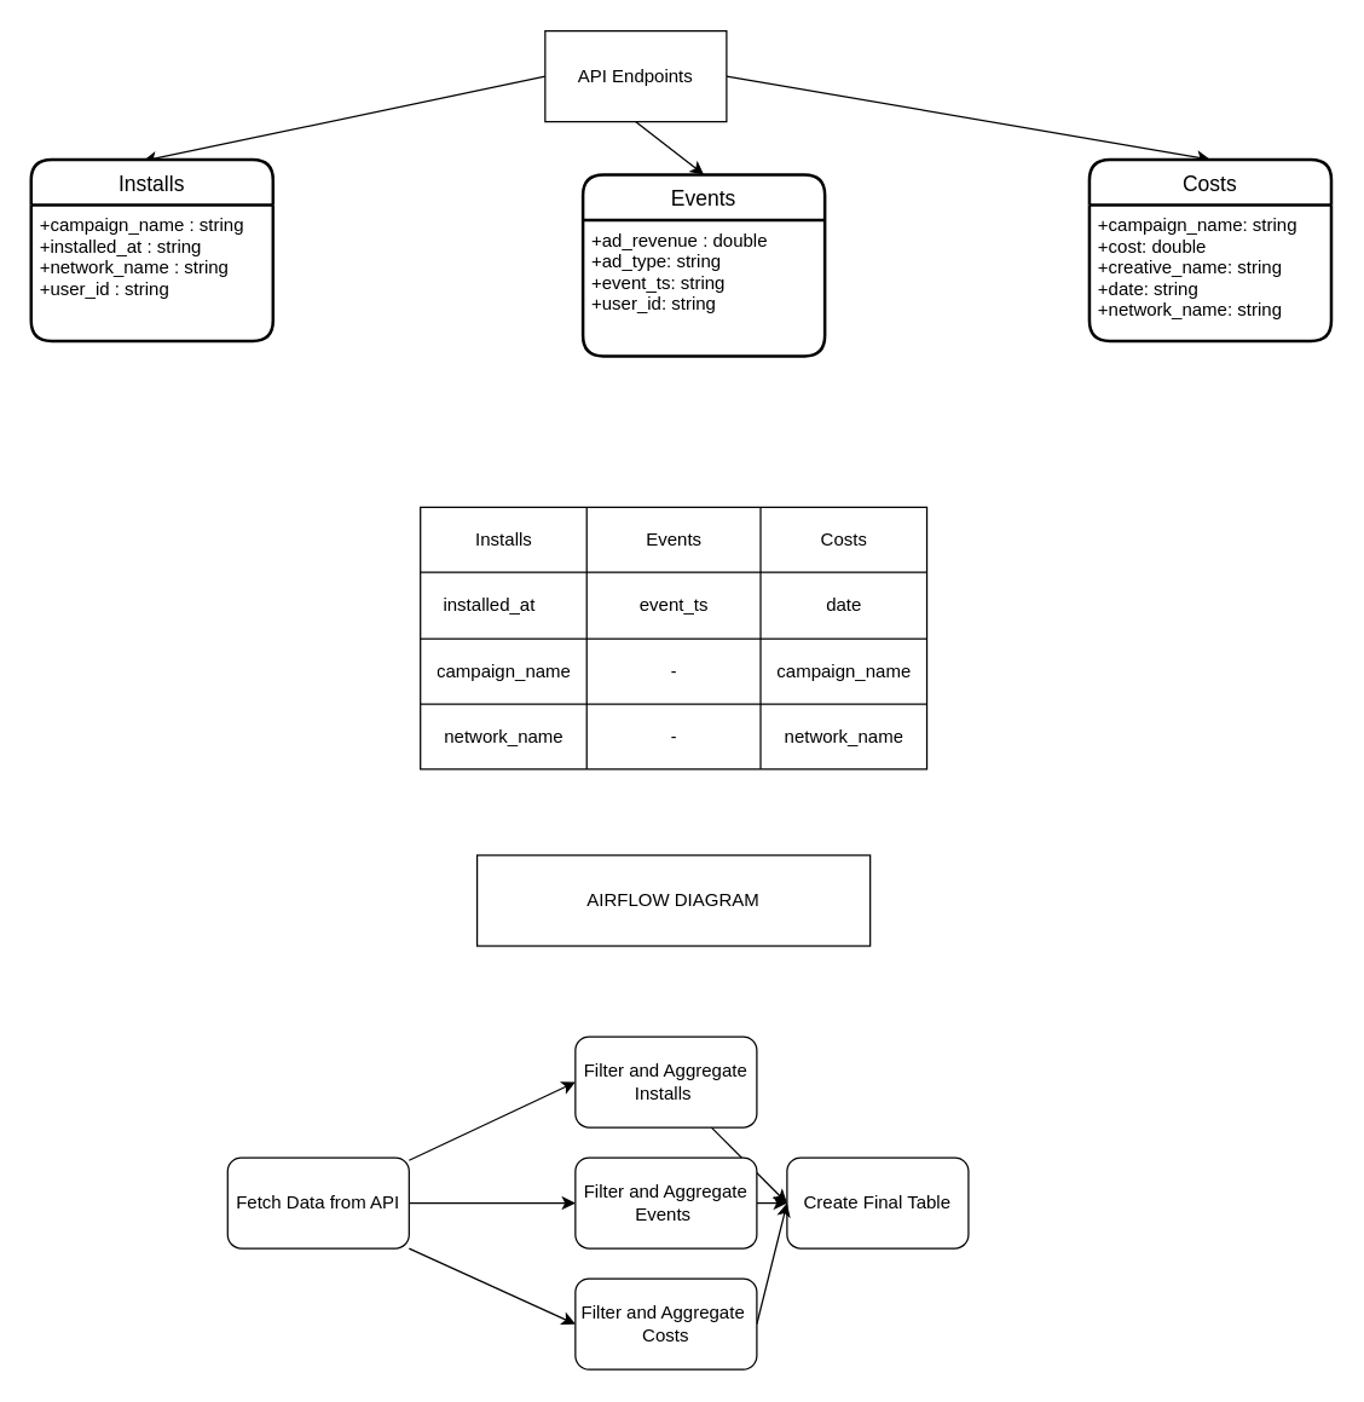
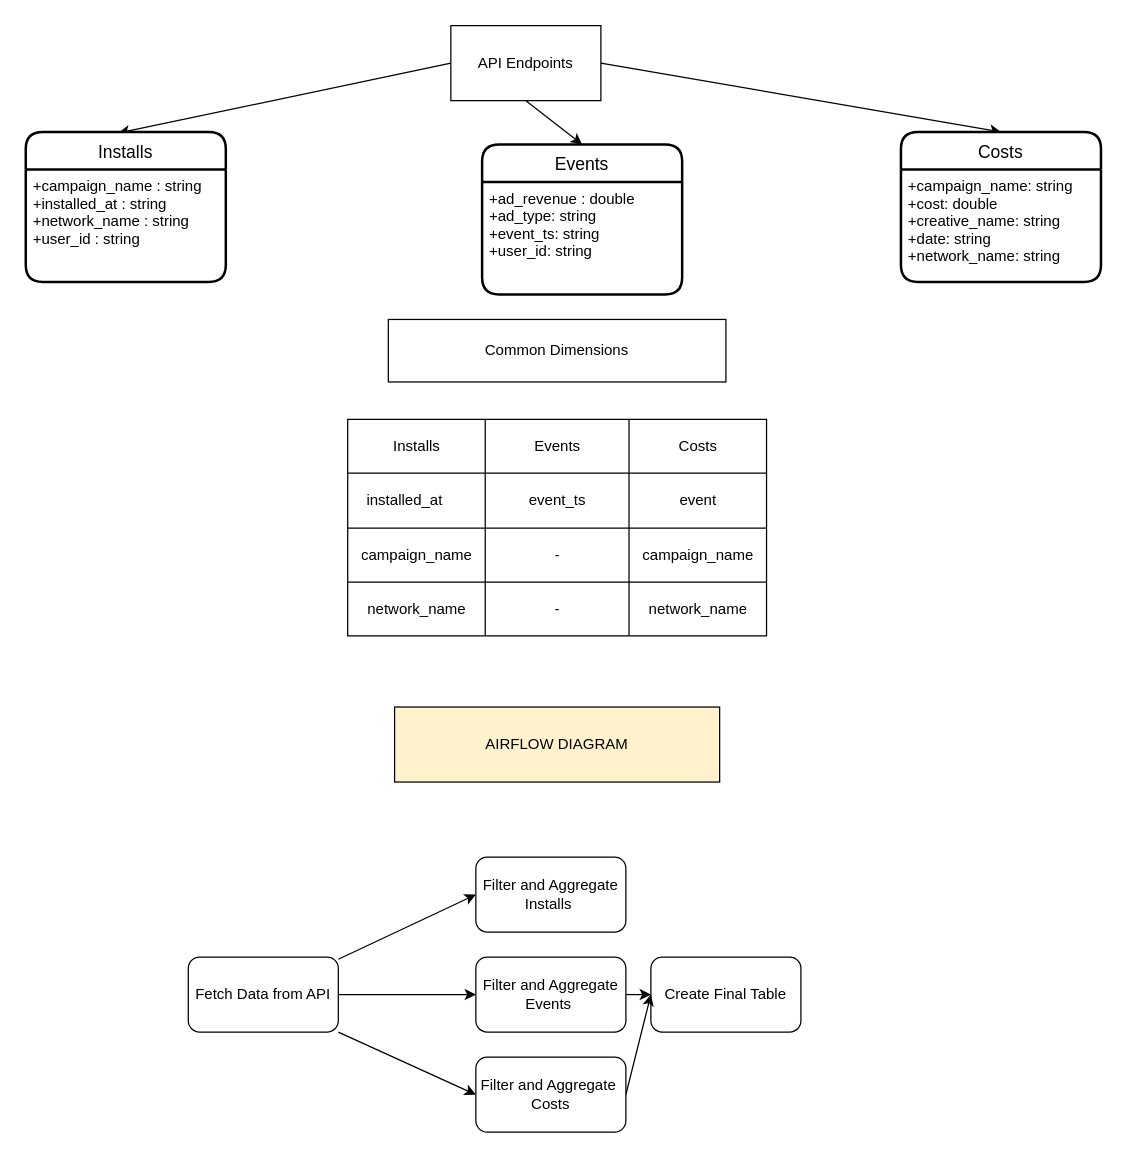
  <mxCell id="0" />
  <mxCell id="1" parent="0" />
  <mxCell id="2" style="edgeStyle=none;html=1;exitX=0.5;exitY=1;exitDx=0;exitDy=0;entryX=0.5;entryY=0;entryDx=0;entryDy=0;" parent="1" source="5" target="8" edge="1"><mxGeometry relative="1" as="geometry"><mxPoint x="465" y="105" as="targetPoint" /></mxGeometry></mxCell>
  <mxCell id="3" style="edgeStyle=none;html=1;exitX=0;exitY=0.5;exitDx=0;exitDy=0;entryX=0.463;entryY=0.008;entryDx=0;entryDy=0;entryPerimeter=0;" parent="1" source="5" target="6" edge="1"><mxGeometry relative="1" as="geometry"><mxPoint x="270" y="105" as="targetPoint" /></mxGeometry></mxCell>
  <mxCell id="4" style="edgeStyle=none;html=1;exitX=1;exitY=0.5;exitDx=0;exitDy=0;entryX=0.5;entryY=0;entryDx=0;entryDy=0;" parent="1" source="5" target="10" edge="1"><mxGeometry relative="1" as="geometry"><mxPoint x="660" y="105" as="targetPoint" /></mxGeometry></mxCell>
  <mxCell id="5" value="API Endpoints" style="rounded=0;whiteSpace=wrap;html=1;" parent="1" vertex="1"><mxGeometry x="360" y="20" width="120" height="60" as="geometry" /></mxCell>
  <mxCell id="6" value="Installs" style="swimlane;childLayout=stackLayout;horizontal=1;startSize=30;horizontalStack=0;rounded=1;fontSize=14;fontStyle=0;strokeWidth=2;resizeParent=0;resizeLast=1;shadow=0;dashed=0;align=center;" parent="1" vertex="1"><mxGeometry x="20" y="105" width="160" height="120" as="geometry" /></mxCell>
  <mxCell id="7" value="+campaign_name : string&#10;+installed_at : string&#10;+network_name : string&#10;+user_id : string" style="align=left;strokeColor=none;fillColor=none;spacingLeft=4;fontSize=12;verticalAlign=top;resizable=0;rotatable=0;part=1;" parent="6" vertex="1"><mxGeometry y="30" width="160" height="90" as="geometry" /></mxCell>
  <mxCell id="8" value="Events" style="swimlane;childLayout=stackLayout;horizontal=1;startSize=30;horizontalStack=0;rounded=1;fontSize=14;fontStyle=0;strokeWidth=2;resizeParent=0;resizeLast=1;shadow=0;dashed=0;align=center;" parent="1" vertex="1"><mxGeometry x="385" y="115" width="160" height="120" as="geometry" /></mxCell>
  <mxCell id="9" value="+ad_revenue : double&#10;+ad_type: string&#10;+event_ts: string&#10;+user_id: string" style="align=left;strokeColor=none;fillColor=none;spacingLeft=4;fontSize=12;verticalAlign=top;resizable=0;rotatable=0;part=1;" parent="8" vertex="1"><mxGeometry y="30" width="160" height="90" as="geometry" /></mxCell>
  <mxCell id="10" value="Costs" style="swimlane;childLayout=stackLayout;horizontal=1;startSize=30;horizontalStack=0;rounded=1;fontSize=14;fontStyle=0;strokeWidth=2;resizeParent=0;resizeLast=1;shadow=0;dashed=0;align=center;" parent="1" vertex="1"><mxGeometry x="720" y="105" width="160" height="120" as="geometry" /></mxCell>
  <mxCell id="11" value="+campaign_name: string&#10;+cost: double&#10;+creative_name: string&#10;+date: string&#10;+network_name: string" style="align=left;strokeColor=none;fillColor=none;spacingLeft=4;fontSize=12;verticalAlign=top;resizable=0;rotatable=0;part=1;" parent="10" vertex="1"><mxGeometry y="30" width="160" height="90" as="geometry" /></mxCell>
- <mxCell id="12" value="AIRFLOW DIAGRAM" style="rounded=0;whiteSpace=wrap;html=1;" vertex="1" parent="1"><mxGeometry x="315" y="565" width="260" height="60" as="geometry" /></mxCell>
+ <mxCell id="12" value="AIRFLOW DIAGRAM" style="rounded=0;whiteSpace=wrap;html=1;fillColor=#fff2cc;" vertex="1" parent="1"><mxGeometry x="315" y="565" width="260" height="60" as="geometry" /></mxCell>
  <mxCell id="13" value="" style="shape=table;html=1;whiteSpace=wrap;startSize=0;container=1;collapsible=0;childLayout=tableLayout;" vertex="1" parent="1"><mxGeometry x="277.5" y="335" width="335" height="173" as="geometry" /></mxCell>
  <mxCell id="14" value="" style="shape=tableRow;horizontal=0;startSize=0;swimlaneHead=0;swimlaneBody=0;top=0;left=0;bottom=0;right=0;collapsible=0;dropTarget=0;fillColor=none;points=[[0,0.5],[1,0.5]];portConstraint=eastwest;" vertex="1" parent="13"><mxGeometry width="335" height="43" as="geometry" /></mxCell>
  <mxCell id="15" value="Installs" style="shape=partialRectangle;html=1;whiteSpace=wrap;connectable=0;fillColor=none;top=0;left=0;bottom=0;right=0;overflow=hidden;" vertex="1" parent="14"><mxGeometry width="110" height="43" as="geometry"><mxRectangle width="110" height="43" as="alternateBounds" /></mxGeometry></mxCell>
  <mxCell id="16" value="Events" style="shape=partialRectangle;html=1;whiteSpace=wrap;connectable=0;fillColor=none;top=0;left=0;bottom=0;right=0;overflow=hidden;" vertex="1" parent="14"><mxGeometry x="110" width="115" height="43" as="geometry"><mxRectangle width="115" height="43" as="alternateBounds" /></mxGeometry></mxCell>
  <mxCell id="17" value="Costs" style="shape=partialRectangle;html=1;whiteSpace=wrap;connectable=0;fillColor=none;top=0;left=0;bottom=0;right=0;overflow=hidden;" vertex="1" parent="14"><mxGeometry x="225" width="110" height="43" as="geometry"><mxRectangle width="110" height="43" as="alternateBounds" /></mxGeometry></mxCell>
  <mxCell id="18" value="" style="shape=tableRow;horizontal=0;startSize=0;swimlaneHead=0;swimlaneBody=0;top=0;left=0;bottom=0;right=0;collapsible=0;dropTarget=0;fillColor=none;points=[[0,0.5],[1,0.5]];portConstraint=eastwest;" vertex="1" parent="13"><mxGeometry y="43" width="335" height="44" as="geometry" /></mxCell>
  <mxCell id="19" value="installed_at&lt;span style=&quot;white-space: pre;&quot;&gt;&#09;&lt;/span&gt;" style="shape=partialRectangle;html=1;whiteSpace=wrap;connectable=0;fillColor=none;top=0;left=0;bottom=0;right=0;overflow=hidden;" vertex="1" parent="18"><mxGeometry width="110" height="44" as="geometry"><mxRectangle width="110" height="44" as="alternateBounds" /></mxGeometry></mxCell>
  <mxCell id="20" value="event_ts" style="shape=partialRectangle;html=1;whiteSpace=wrap;connectable=0;fillColor=none;top=0;left=0;bottom=0;right=0;overflow=hidden;" vertex="1" parent="18"><mxGeometry x="110" width="115" height="44" as="geometry"><mxRectangle width="115" height="44" as="alternateBounds" /></mxGeometry></mxCell>
- <mxCell id="21" value="date" style="shape=partialRectangle;html=1;whiteSpace=wrap;connectable=0;fillColor=none;top=0;left=0;bottom=0;right=0;overflow=hidden;" vertex="1" parent="18"><mxGeometry x="225" width="110" height="44" as="geometry"><mxRectangle width="110" height="44" as="alternateBounds" /></mxGeometry></mxCell>
+ <mxCell id="21" value="event" style="shape=partialRectangle;html=1;whiteSpace=wrap;connectable=0;fillColor=none;top=0;left=0;bottom=0;right=0;overflow=hidden;" vertex="1" parent="18"><mxGeometry x="225" width="110" height="44" as="geometry"><mxRectangle width="110" height="44" as="alternateBounds" /></mxGeometry></mxCell>
  <mxCell id="22" value="" style="shape=tableRow;horizontal=0;startSize=0;swimlaneHead=0;swimlaneBody=0;top=0;left=0;bottom=0;right=0;collapsible=0;dropTarget=0;fillColor=none;points=[[0,0.5],[1,0.5]];portConstraint=eastwest;" vertex="1" parent="13"><mxGeometry y="87" width="335" height="43" as="geometry" /></mxCell>
  <mxCell id="23" value="campaign_name" style="shape=partialRectangle;html=1;whiteSpace=wrap;connectable=0;fillColor=none;top=0;left=0;bottom=0;right=0;overflow=hidden;" vertex="1" parent="22"><mxGeometry width="110" height="43" as="geometry"><mxRectangle width="110" height="43" as="alternateBounds" /></mxGeometry></mxCell>
  <mxCell id="24" value="-" style="shape=partialRectangle;html=1;whiteSpace=wrap;connectable=0;fillColor=none;top=0;left=0;bottom=0;right=0;overflow=hidden;" vertex="1" parent="22"><mxGeometry x="110" width="115" height="43" as="geometry"><mxRectangle width="115" height="43" as="alternateBounds" /></mxGeometry></mxCell>
  <mxCell id="25" value="campaign_name" style="shape=partialRectangle;html=1;whiteSpace=wrap;connectable=0;fillColor=none;top=0;left=0;bottom=0;right=0;overflow=hidden;pointerEvents=1;" vertex="1" parent="22"><mxGeometry x="225" width="110" height="43" as="geometry"><mxRectangle width="110" height="43" as="alternateBounds" /></mxGeometry></mxCell>
  <mxCell id="26" value="" style="shape=tableRow;horizontal=0;startSize=0;swimlaneHead=0;swimlaneBody=0;top=0;left=0;bottom=0;right=0;collapsible=0;dropTarget=0;fillColor=none;points=[[0,0.5],[1,0.5]];portConstraint=eastwest;" vertex="1" parent="13"><mxGeometry y="130" width="335" height="43" as="geometry" /></mxCell>
  <mxCell id="27" value="network_name" style="shape=partialRectangle;html=1;whiteSpace=wrap;connectable=0;fillColor=none;top=0;left=0;bottom=0;right=0;overflow=hidden;" vertex="1" parent="26"><mxGeometry width="110" height="43" as="geometry"><mxRectangle width="110" height="43" as="alternateBounds" /></mxGeometry></mxCell>
  <mxCell id="28" value="-" style="shape=partialRectangle;html=1;whiteSpace=wrap;connectable=0;fillColor=none;top=0;left=0;bottom=0;right=0;overflow=hidden;" vertex="1" parent="26"><mxGeometry x="110" width="115" height="43" as="geometry"><mxRectangle width="115" height="43" as="alternateBounds" /></mxGeometry></mxCell>
  <mxCell id="29" value="network_name" style="shape=partialRectangle;html=1;whiteSpace=wrap;connectable=0;fillColor=none;top=0;left=0;bottom=0;right=0;overflow=hidden;pointerEvents=1;" vertex="1" parent="26"><mxGeometry x="225" width="110" height="43" as="geometry"><mxRectangle width="110" height="43" as="alternateBounds" /></mxGeometry></mxCell>
+ <mxCell id="30" value="Common Dimensions" style="rounded=0;whiteSpace=wrap;html=1;" vertex="1" parent="1"><mxGeometry x="310" y="255" width="270" height="50" as="geometry" /></mxCell>
  <mxCell id="31" value="" style="shape=partialRectangle;html=1;whiteSpace=wrap;connectable=0;fillColor=none;top=0;left=0;bottom=0;right=0;overflow=hidden;" vertex="1" parent="1"><mxGeometry x="654" y="445" width="66" height="43" as="geometry"><mxRectangle width="66" height="43" as="alternateBounds" /></mxGeometry></mxCell>
  <mxCell id="32" style="edgeStyle=none;html=1;" edge="1" parent="1" source="35"><mxGeometry relative="1" as="geometry"><mxPoint x="380" y="715" as="targetPoint" /></mxGeometry></mxCell>
  <mxCell id="33" style="edgeStyle=none;html=1;exitX=1;exitY=0.5;exitDx=0;exitDy=0;entryX=0;entryY=0.5;entryDx=0;entryDy=0;" edge="1" parent="1" source="35" target="40"><mxGeometry relative="1" as="geometry" /></mxCell>
  <mxCell id="34" style="edgeStyle=none;html=1;exitX=1;exitY=1;exitDx=0;exitDy=0;entryX=0;entryY=0.5;entryDx=0;entryDy=0;" edge="1" parent="1" source="35" target="42"><mxGeometry relative="1" as="geometry" /></mxCell>
  <mxCell id="35" value="Fetch Data from API" style="rounded=1;whiteSpace=wrap;html=1;" vertex="1" parent="1"><mxGeometry x="150" y="765" width="120" height="60" as="geometry" /></mxCell>
- <mxCell id="36" style="edgeStyle=none;html=1;entryX=0;entryY=0.5;entryDx=0;entryDy=0;" edge="1" parent="1" source="37" target="38"><mxGeometry relative="1" as="geometry" /></mxCell>
  <mxCell id="37" value="Filter and Aggregate&lt;br&gt;Installs&amp;nbsp;" style="rounded=1;whiteSpace=wrap;html=1;" vertex="1" parent="1"><mxGeometry x="380" y="685" width="120" height="60" as="geometry" /></mxCell>
  <mxCell id="38" value="Create Final Table" style="rounded=1;whiteSpace=wrap;html=1;" vertex="1" parent="1"><mxGeometry x="520" y="765" width="120" height="60" as="geometry" /></mxCell>
  <mxCell id="39" style="edgeStyle=none;html=1;exitX=1;exitY=0.5;exitDx=0;exitDy=0;entryX=0;entryY=0.5;entryDx=0;entryDy=0;" edge="1" parent="1" source="40" target="38"><mxGeometry relative="1" as="geometry" /></mxCell>
  <mxCell id="40" value="Filter and Aggregate&lt;br&gt;Events&amp;nbsp;" style="rounded=1;whiteSpace=wrap;html=1;" vertex="1" parent="1"><mxGeometry x="380" y="765" width="120" height="60" as="geometry" /></mxCell>
  <mxCell id="41" style="edgeStyle=none;html=1;exitX=1;exitY=0.5;exitDx=0;exitDy=0;entryX=0;entryY=0.5;entryDx=0;entryDy=0;" edge="1" parent="1" source="42" target="38"><mxGeometry relative="1" as="geometry" /></mxCell>
  <mxCell id="42" value="Filter and Aggregate&amp;nbsp;&lt;br&gt;Costs" style="rounded=1;whiteSpace=wrap;html=1;" vertex="1" parent="1"><mxGeometry x="380" y="845" width="120" height="60" as="geometry" /></mxCell>
